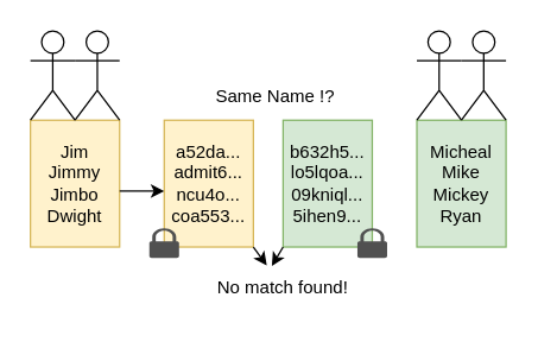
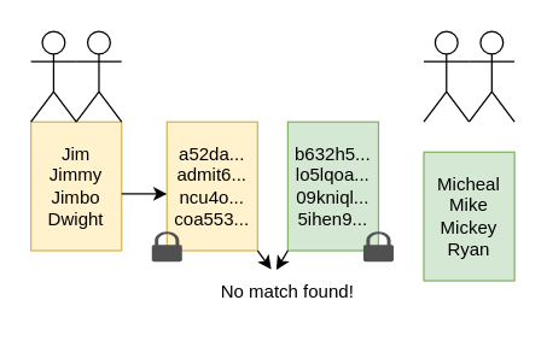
  <mxCell id="0" />
  <mxCell id="1" parent="0" />
  <mxCell id="2" value="&lt;div&gt;a52da...&lt;/div&gt;&lt;div&gt;admit6...&lt;/div&gt;&lt;div&gt;ncu4o...&lt;/div&gt;&lt;div&gt;coa553...&lt;/div&gt;" style="text;html=1;align=center;verticalAlign=middle;whiteSpace=wrap;rounded=0;fillColor=#fff2cc;strokeColor=#d6b656;" vertex="1" parent="1"><mxGeometry x="110" y="80.33" width="60" height="85.34" as="geometry" /></mxCell>
  <mxCell id="3" value="&lt;span style=&quot;background-color: transparent; color: light-dark(rgb(0, 0, 0), rgb(255, 255, 255));&quot;&gt;Jim&lt;/span&gt;&lt;div&gt;Jimmy&lt;/div&gt;&lt;div&gt;Jimbo&lt;br&gt;&lt;div&gt;Dwight&lt;/div&gt;&lt;/div&gt;" style="text;html=1;align=center;verticalAlign=middle;whiteSpace=wrap;rounded=0;fillColor=#fff2cc;strokeColor=#d6b656;" vertex="1" parent="1"><mxGeometry x="20" y="80.33" width="60" height="85.34" as="geometry" /></mxCell>
  <mxCell id="4" value="" style="endArrow=classic;html=1;rounded=0;" edge="1" parent="1"><mxGeometry width="50" height="50" relative="1" as="geometry"><mxPoint x="80" y="128" as="sourcePoint" /><mxPoint x="110" y="128" as="targetPoint" /></mxGeometry></mxCell>
  <mxCell id="5" value="" style="shape=umlActor;verticalLabelPosition=bottom;verticalAlign=top;html=1;outlineConnect=0;" vertex="1" parent="1"><mxGeometry x="20" y="20.33" width="30" height="60" as="geometry" /></mxCell>
  <mxCell id="6" value="" style="shape=umlActor;verticalLabelPosition=bottom;verticalAlign=top;html=1;outlineConnect=0;" vertex="1" parent="1"><mxGeometry x="50" y="20.33" width="30" height="60" as="geometry" /></mxCell>
- <mxCell id="7" value="&lt;div&gt;Micheal&lt;/div&gt;Mike&lt;div&gt;Mickey&lt;/div&gt;&lt;div&gt;Ryan&lt;/div&gt;" style="text;html=1;align=center;verticalAlign=middle;whiteSpace=wrap;rounded=0;fillColor=#d5e8d4;strokeColor=#82b366;" vertex="1" parent="1"><mxGeometry x="280" y="80.33" width="60" height="85.34" as="geometry" /></mxCell>
+ <mxCell id="7" value="&lt;div&gt;Micheal&lt;/div&gt;Mike&lt;div&gt;Mickey&lt;/div&gt;&lt;div&gt;Ryan&lt;/div&gt;" style="text;html=1;align=center;verticalAlign=middle;whiteSpace=wrap;rounded=0;fillColor=#d5e8d4;strokeColor=#82b366;" vertex="1" parent="1"><mxGeometry x="280" y="100.33" width="60" height="85.34" as="geometry" /></mxCell>
  <mxCell id="8" value="" style="shape=umlActor;verticalLabelPosition=bottom;verticalAlign=top;html=1;outlineConnect=0;" vertex="1" parent="1"><mxGeometry x="280" y="20.33" width="30" height="60" as="geometry" /></mxCell>
  <mxCell id="9" value="" style="shape=umlActor;verticalLabelPosition=bottom;verticalAlign=top;html=1;outlineConnect=0;" vertex="1" parent="1"><mxGeometry x="310" y="20.33" width="30" height="60" as="geometry" /></mxCell>
  <mxCell id="10" value="" style="sketch=0;pointerEvents=1;shadow=0;dashed=0;html=1;strokeColor=none;fillColor=#505050;labelPosition=center;verticalLabelPosition=bottom;verticalAlign=top;outlineConnect=0;align=center;shape=mxgraph.office.security.lock_protected;" vertex="1" parent="1"><mxGeometry x="100" y="153" width="20" height="20" as="geometry" /></mxCell>
  <mxCell id="11" value="&lt;div&gt;b632h5...&lt;/div&gt;&lt;div&gt;lo5lqoa...&lt;/div&gt;&lt;div&gt;09kniql...&lt;/div&gt;&lt;div&gt;5ihen9...&lt;/div&gt;" style="text;html=1;align=center;verticalAlign=middle;whiteSpace=wrap;rounded=0;fillColor=#d5e8d4;strokeColor=#82b366;" vertex="1" parent="1"><mxGeometry x="190" y="80.33" width="60" height="85.34" as="geometry" /></mxCell>
  <mxCell id="12" value="No match found!" style="text;html=1;align=center;verticalAlign=middle;whiteSpace=wrap;rounded=0;" vertex="1" parent="1"><mxGeometry x="130" y="178" width="120" height="30" as="geometry" /></mxCell>
  <mxCell id="13" value="" style="endArrow=classic;html=1;rounded=0;exitX=1;exitY=1;exitDx=0;exitDy=0;" edge="1" parent="1" source="2" target="12"><mxGeometry width="50" height="50" relative="1" as="geometry"><mxPoint x="190" y="178" as="sourcePoint" /><mxPoint x="180" y="78" as="targetPoint" /></mxGeometry></mxCell>
  <mxCell id="14" value="" style="endArrow=classic;html=1;rounded=0;exitX=0;exitY=1;exitDx=0;exitDy=0;entryX=0.437;entryY=0.014;entryDx=0;entryDy=0;entryPerimeter=0;" edge="1" parent="1" source="11" target="12"><mxGeometry width="50" height="50" relative="1" as="geometry"><mxPoint x="130" y="128" as="sourcePoint" /><mxPoint x="180" y="78" as="targetPoint" /></mxGeometry></mxCell>
- <mxCell id="15" value="Same Name !?" style="text;html=1;align=center;verticalAlign=middle;whiteSpace=wrap;rounded=0;" vertex="1" parent="1"><mxGeometry x="140" y="50.33" width="90" height="30" as="geometry" /></mxCell>
  <mxCell id="16" value="" style="sketch=0;pointerEvents=1;shadow=0;dashed=0;html=1;strokeColor=none;fillColor=#505050;labelPosition=center;verticalLabelPosition=bottom;verticalAlign=top;outlineConnect=0;align=center;shape=mxgraph.office.security.lock_protected;" vertex="1" parent="1"><mxGeometry x="240" y="153" width="20" height="20" as="geometry" /></mxCell>
